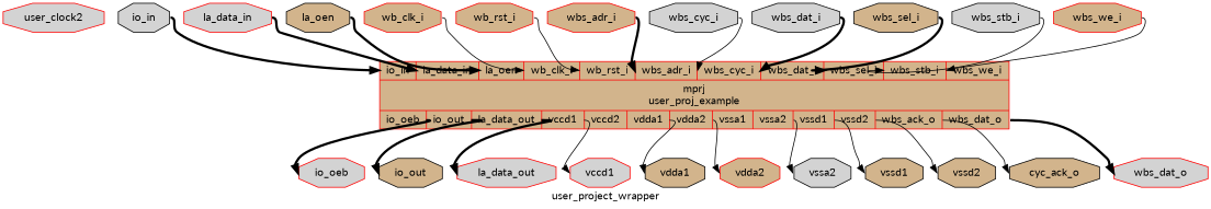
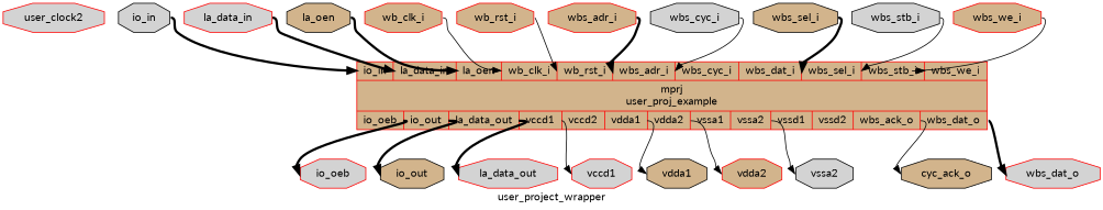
  digraph {
    fontname=Lato
    label=user_project_wrapper
    rankdir=TB
    remincross=true
    node [color=red fillcolor=tan fontcolor=black fontname=Lato shape=octagon style=filled]
    edge [color=black fontname=Lato headport=w tailport=e]
    n1 [fillcolor=lightgrey label=user_clock2]
    n2 [fillcolor=lightgrey label=io_oeb]
    n3 [color=black label=io_out]
    n4 [color=black fillcolor=lightgrey label=io_in]
    n5 [label="{{<p4> io_in|<p7> la_data_in|<p5> la_oen|<p17> wb_clk_i|<p16> wb_rst_i|<p10> wbs_adr_i|<p14> wbs_cyc_i|<p11> wbs_dat_i|<p12> wbs_sel_i|<p15> wbs_stb_i|<p13> wbs_we_i}|mprj\nuser_proj_example|{<p2> io_oeb|<p3> io_out|<p6> la_data_out|<p21> vccd1|<p20> vccd2|<p25> vdda1|<p24> vdda2|<p23> vssa1|<p22> vssa2|<p19> vssd1|<p18> vssd2|<p9> wbs_ack_o|<p8> wbs_dat_o}}" shape=record fontcolor=""]
    n6 [fillcolor=lightgrey label=la_data_out]
    n7 [fillcolor=lightgrey label=wbs_dat_o]
    n8 [color=black label=cyc_ack_o]
-   n9 [color=black label=vssd2]
-   n10 [color=black label=vssd1]
    n11 [fillcolor=lightgrey label=vccd1]
    n12 [color=black fillcolor=lightgrey label=vssa2]
    n13 [label=vdda2]
    n14 [color=black label=vdda1]
    n15 [color=black label=la_oen]
    n16 [fillcolor=lightgrey label=la_data_in]
    n17 [label=wbs_adr_i]
-   n18 [color=black fillcolor=lightgrey label=wbs_dat_i]
    n19 [color=black label=wbs_sel_i]
    n20 [label=wbs_we_i]
    n21 [color=black fillcolor=lightgrey label=wbs_cyc_i]
    n22 [color=black fillcolor=lightgrey label=wbs_stb_i]
    n23 [label=wb_rst_i]
    n24 [label=wb_clk_i]
    n4 -> n5 [headport="p4:w" style="setlinewidth(3)"]
    n5 -> n2 [style="setlinewidth(3)" tailport="p2:e"]
    n5 -> n3 [style="setlinewidth(3)" tailport="p3:e"]
    n5 -> n6 [style="setlinewidth(3)" tailport="p6:e"]
    n5 -> n7 [style="setlinewidth(3)" tailport="p8:e"]
    n5 -> n8 [tailport="p9:e"]
-   n5 -> n9 [tailport="p18:e"]
-   n5 -> n10 [tailport="p19:e"]
    n5 -> n11 [tailport="p21:e"]
    n5 -> n12 [tailport="p22:e"]
    n5 -> n13 [tailport="p24:e"]
    n5 -> n14 [tailport="p25:e"]
    n15 -> n5 [headport="p5:w" style="setlinewidth(3)"]
    n16 -> n5 [headport="p7:w" style="setlinewidth(3)"]
    n17 -> n5 [headport="p10:w" style="setlinewidth(3)"]
-   n18 -> n5 [headport="p11:w" style="setlinewidth(3)"]
    n19 -> n5 [headport="p12:w" style="setlinewidth(3)"]
    n20 -> n5 [headport="p13:w"]
    n21 -> n5 [headport="p14:w"]
    n22 -> n5 [headport="p15:w"]
    n23 -> n5 [headport="p16:w"]
    n24 -> n5 [headport="p17:w"]
  }
